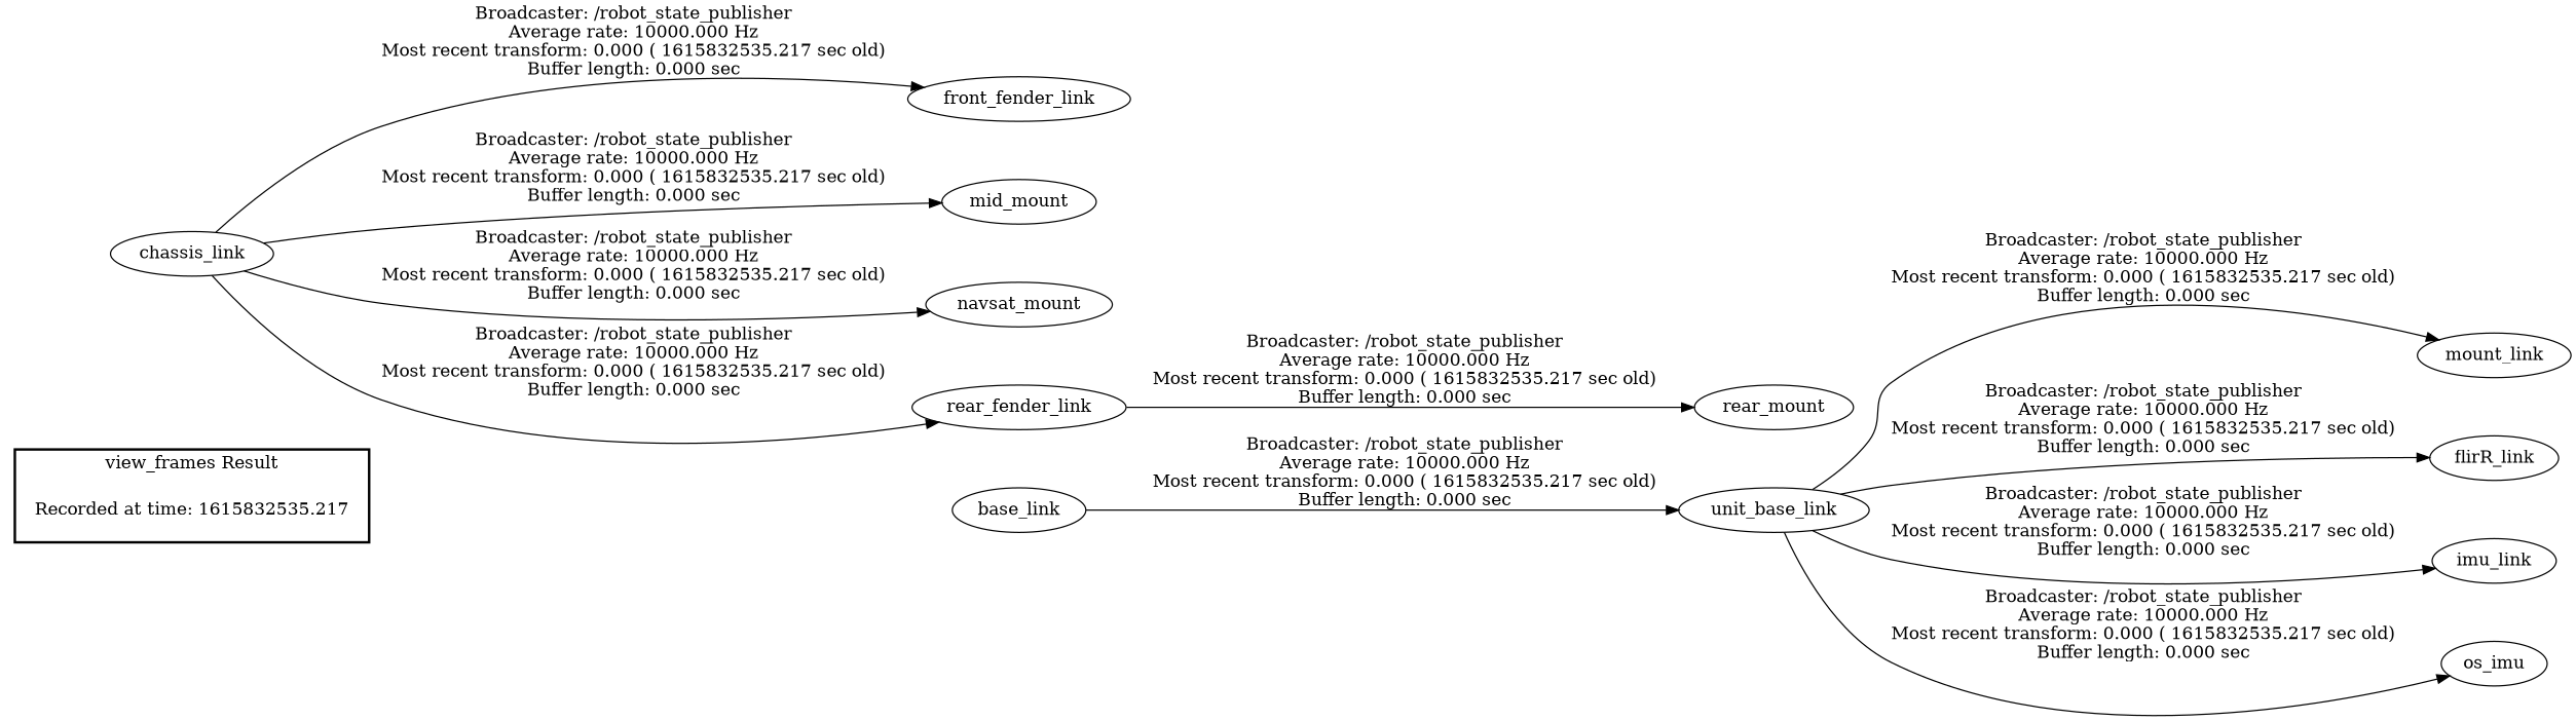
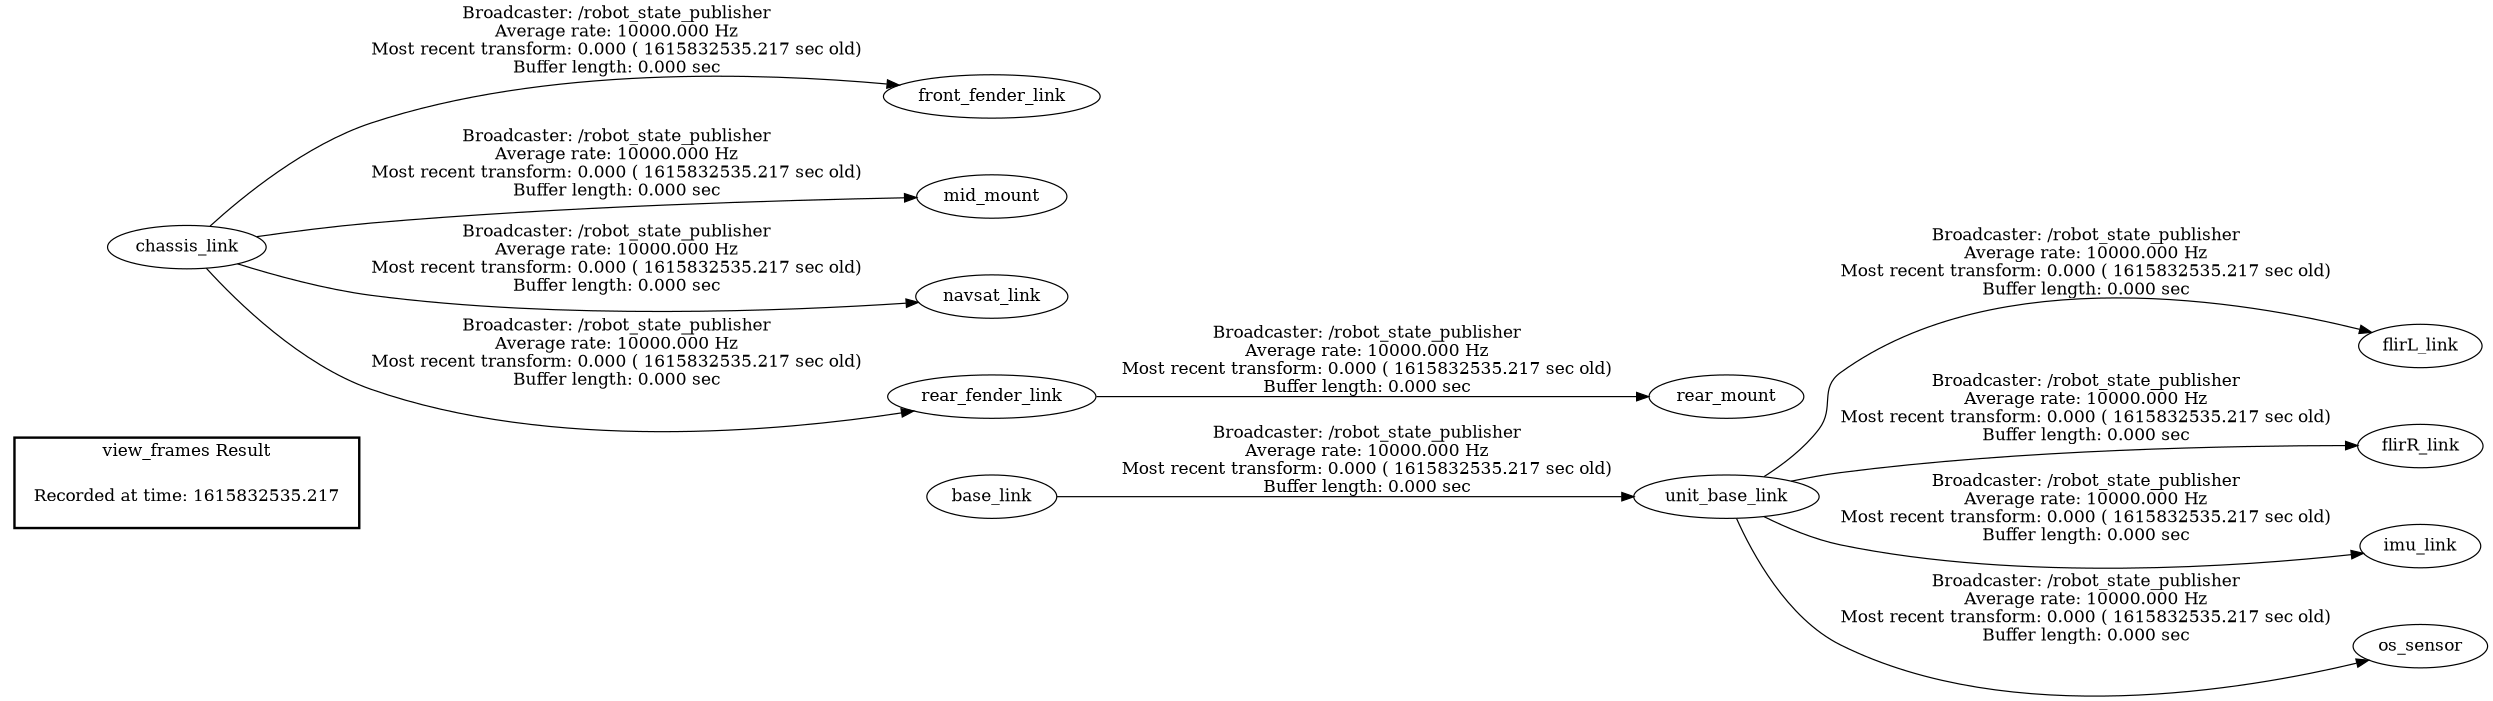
  digraph {
    rankdir=LR
    "Recorded at time: 1615832535.217" [shape=plaintext]
    base_link
    unit_base_link
    chassis_link
    front_fender_link
    mid_mount
-   navsat_link [label=navsat_mount]
+   navsat_link
    rear_fender_link
-   flirL_link [label=mount_link]
+   flirL_link
    flirR_link
    imu_link
-   os_sensor [label=os_imu]
+   os_sensor
    rear_mount
    subgraph cluster_1 {
      color=black
      label="view_frames Result"
      style=bold
      "Recorded at time: 1615832535.217"
    }
    "Recorded at time: 1615832535.217" -> base_link [style=invis]
    base_link -> unit_base_link [label="Broadcaster: /robot_state_publisher\nAverage rate: 10000.000 Hz\nMost recent transform: 0.000 ( 1615832535.217 sec old)\nBuffer length: 0.000 sec\n"]
    unit_base_link -> flirL_link [label="Broadcaster: /robot_state_publisher\nAverage rate: 10000.000 Hz\nMost recent transform: 0.000 ( 1615832535.217 sec old)\nBuffer length: 0.000 sec\n"]
    unit_base_link -> flirR_link [label="Broadcaster: /robot_state_publisher\nAverage rate: 10000.000 Hz\nMost recent transform: 0.000 ( 1615832535.217 sec old)\nBuffer length: 0.000 sec\n"]
    unit_base_link -> imu_link [label="Broadcaster: /robot_state_publisher\nAverage rate: 10000.000 Hz\nMost recent transform: 0.000 ( 1615832535.217 sec old)\nBuffer length: 0.000 sec\n"]
    unit_base_link -> os_sensor [label="Broadcaster: /robot_state_publisher\nAverage rate: 10000.000 Hz\nMost recent transform: 0.000 ( 1615832535.217 sec old)\nBuffer length: 0.000 sec\n"]
    chassis_link -> front_fender_link [label="Broadcaster: /robot_state_publisher\nAverage rate: 10000.000 Hz\nMost recent transform: 0.000 ( 1615832535.217 sec old)\nBuffer length: 0.000 sec\n"]
    chassis_link -> mid_mount [label="Broadcaster: /robot_state_publisher\nAverage rate: 10000.000 Hz\nMost recent transform: 0.000 ( 1615832535.217 sec old)\nBuffer length: 0.000 sec\n"]
    chassis_link -> navsat_link [label="Broadcaster: /robot_state_publisher\nAverage rate: 10000.000 Hz\nMost recent transform: 0.000 ( 1615832535.217 sec old)\nBuffer length: 0.000 sec\n"]
    chassis_link -> rear_fender_link [label="Broadcaster: /robot_state_publisher\nAverage rate: 10000.000 Hz\nMost recent transform: 0.000 ( 1615832535.217 sec old)\nBuffer length: 0.000 sec\n"]
    rear_fender_link -> rear_mount [label="Broadcaster: /robot_state_publisher\nAverage rate: 10000.000 Hz\nMost recent transform: 0.000 ( 1615832535.217 sec old)\nBuffer length: 0.000 sec\n"]
  }
